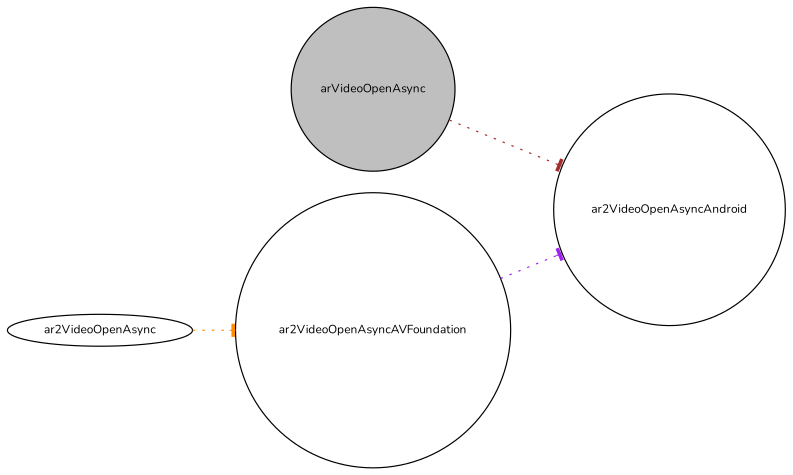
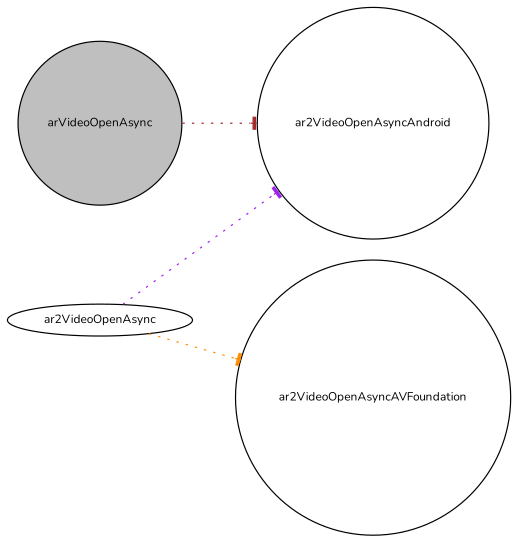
  digraph {
    fontname=Nunito
    rankdir=LR
    node [color=black fillcolor=white fontname=Nunito fontsize=10 shape=circle style=filled]
    edge [arrowhead=tee fontname=Nunito fontsize=10 labelfontname=Helvetica labelfontsize=10 style=dotted]
    n1 [fillcolor=grey75 fontcolor=black height=0.2 label=arVideoOpenAsync width=0.4]
    n2 [height=0.2 label=ar2VideoOpenAsyncAndroid width=0.4]
    n3 [height=0.2 label=ar2VideoOpenAsync shape=ellipse width=0.4]
    n4 [height=0.2 label=ar2VideoOpenAsyncAVFoundation width=0.4]
    n1 -> n2 [color=brown]
-   n4 -> n2 [color=purple]
+   n3 -> n2 [color=purple]
    n3 -> n4 [color=darkorange]
  }
